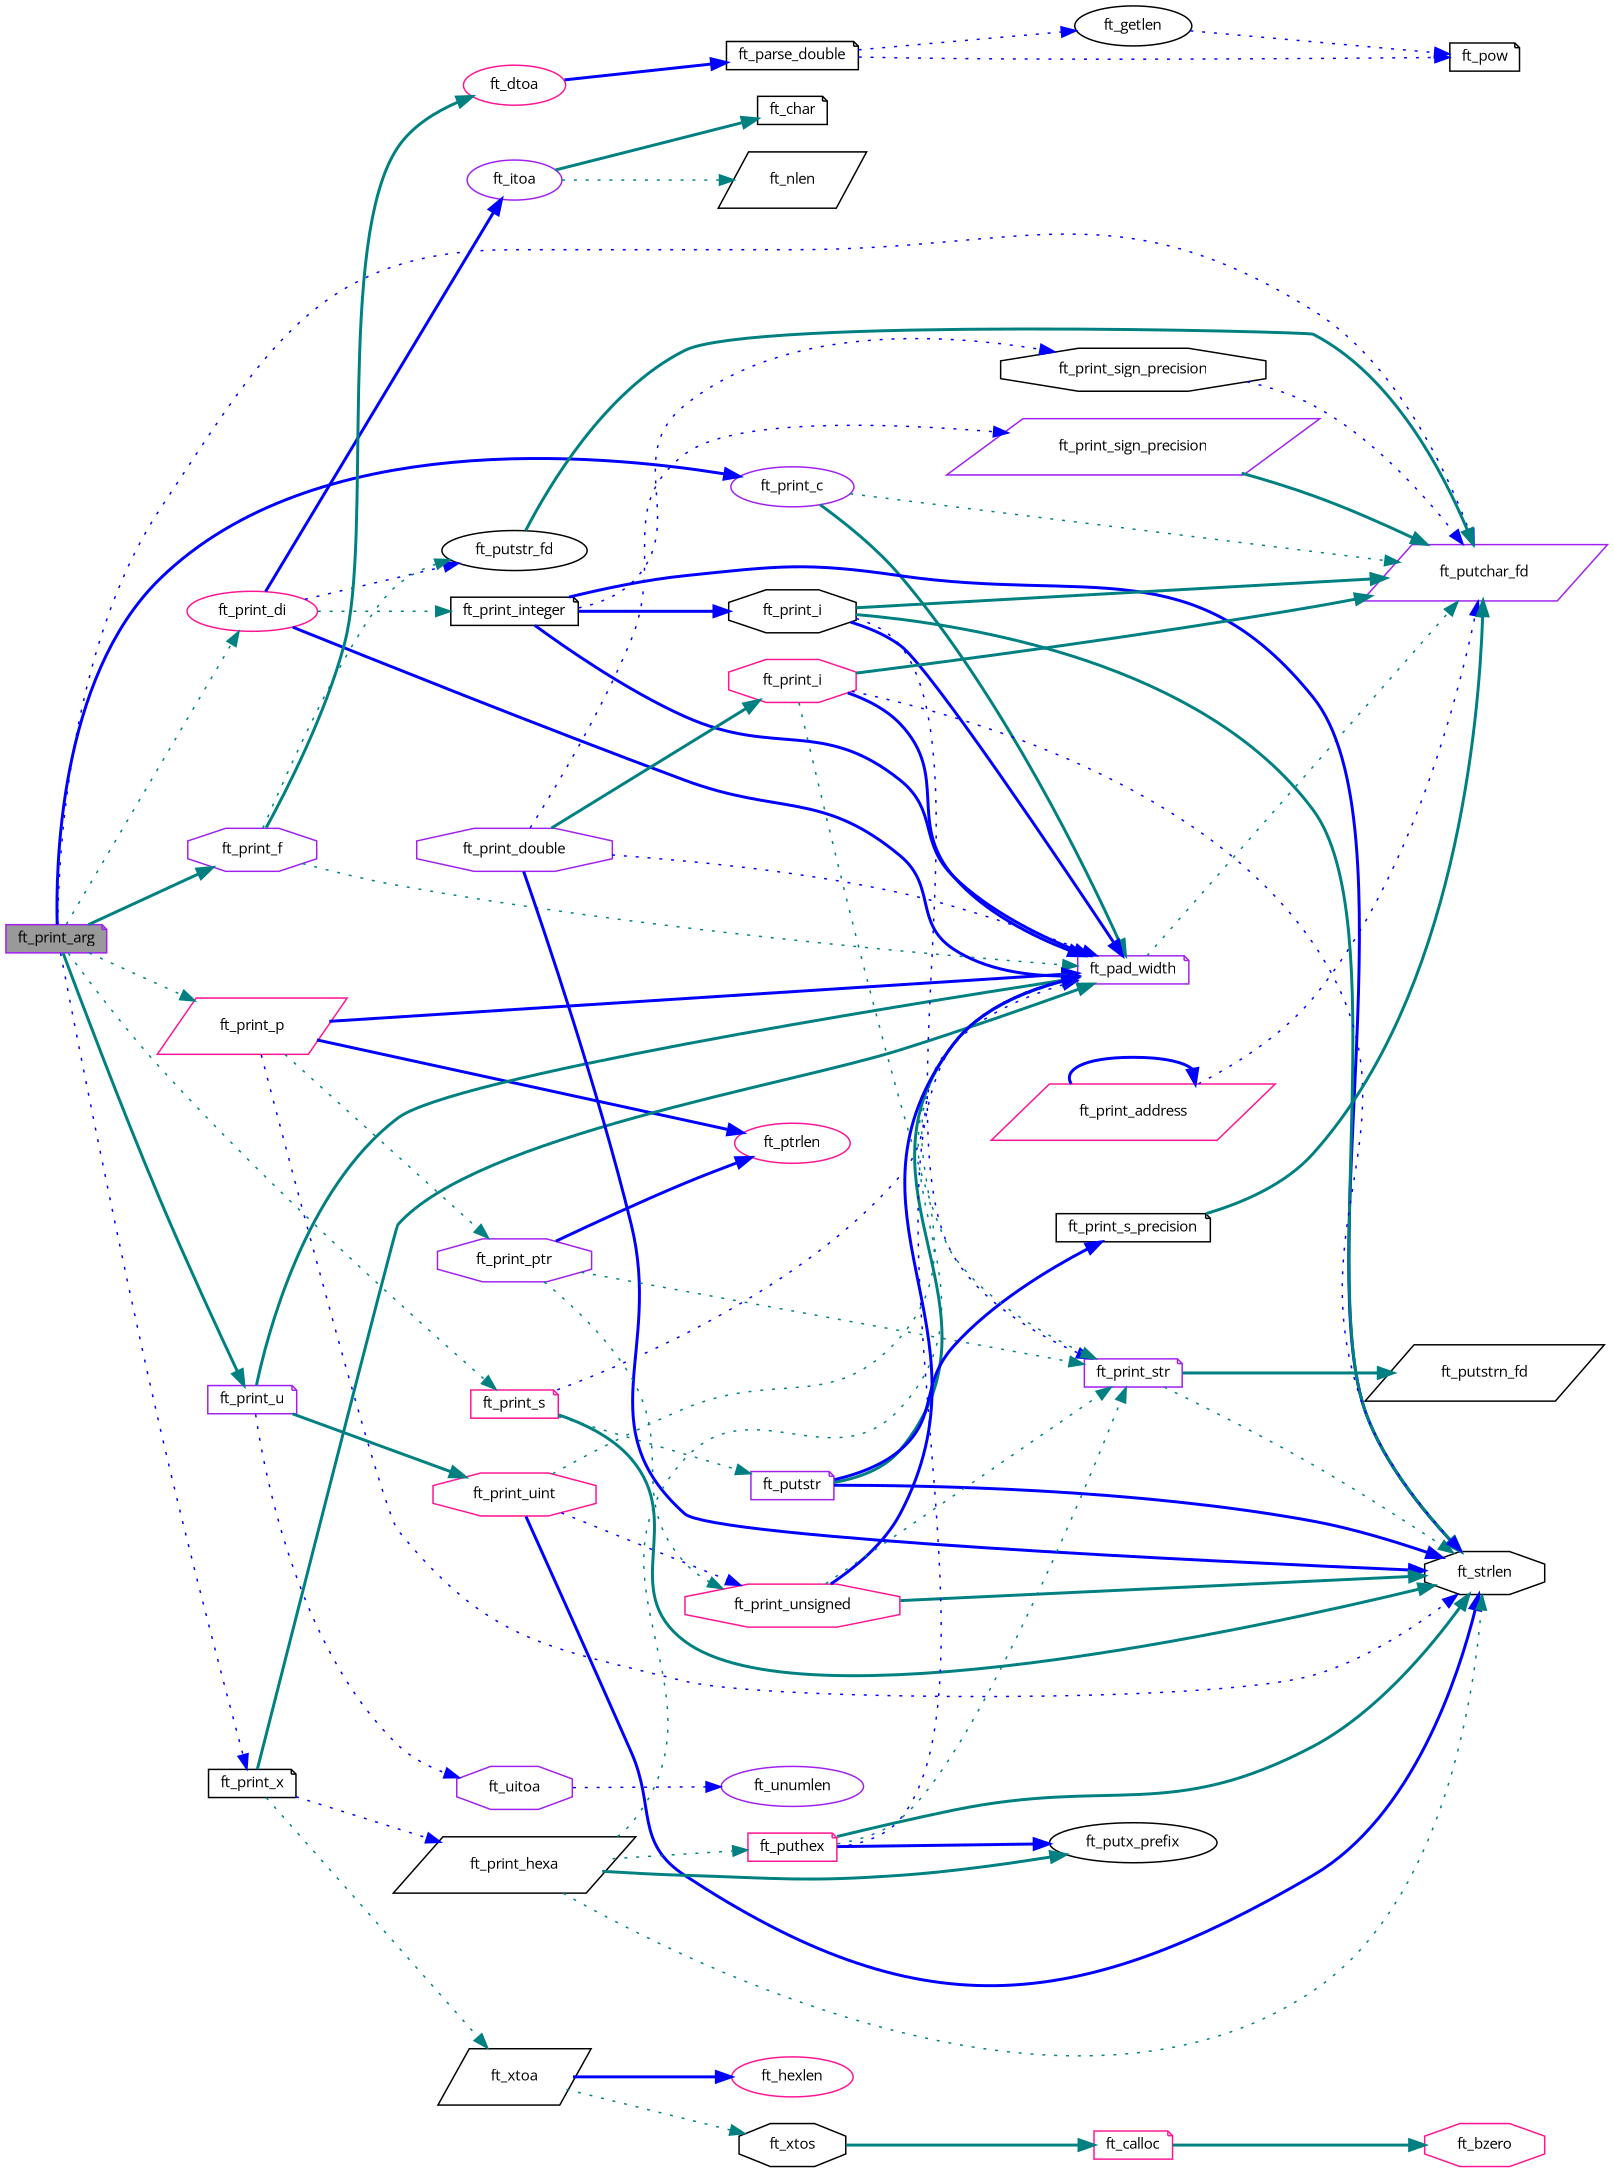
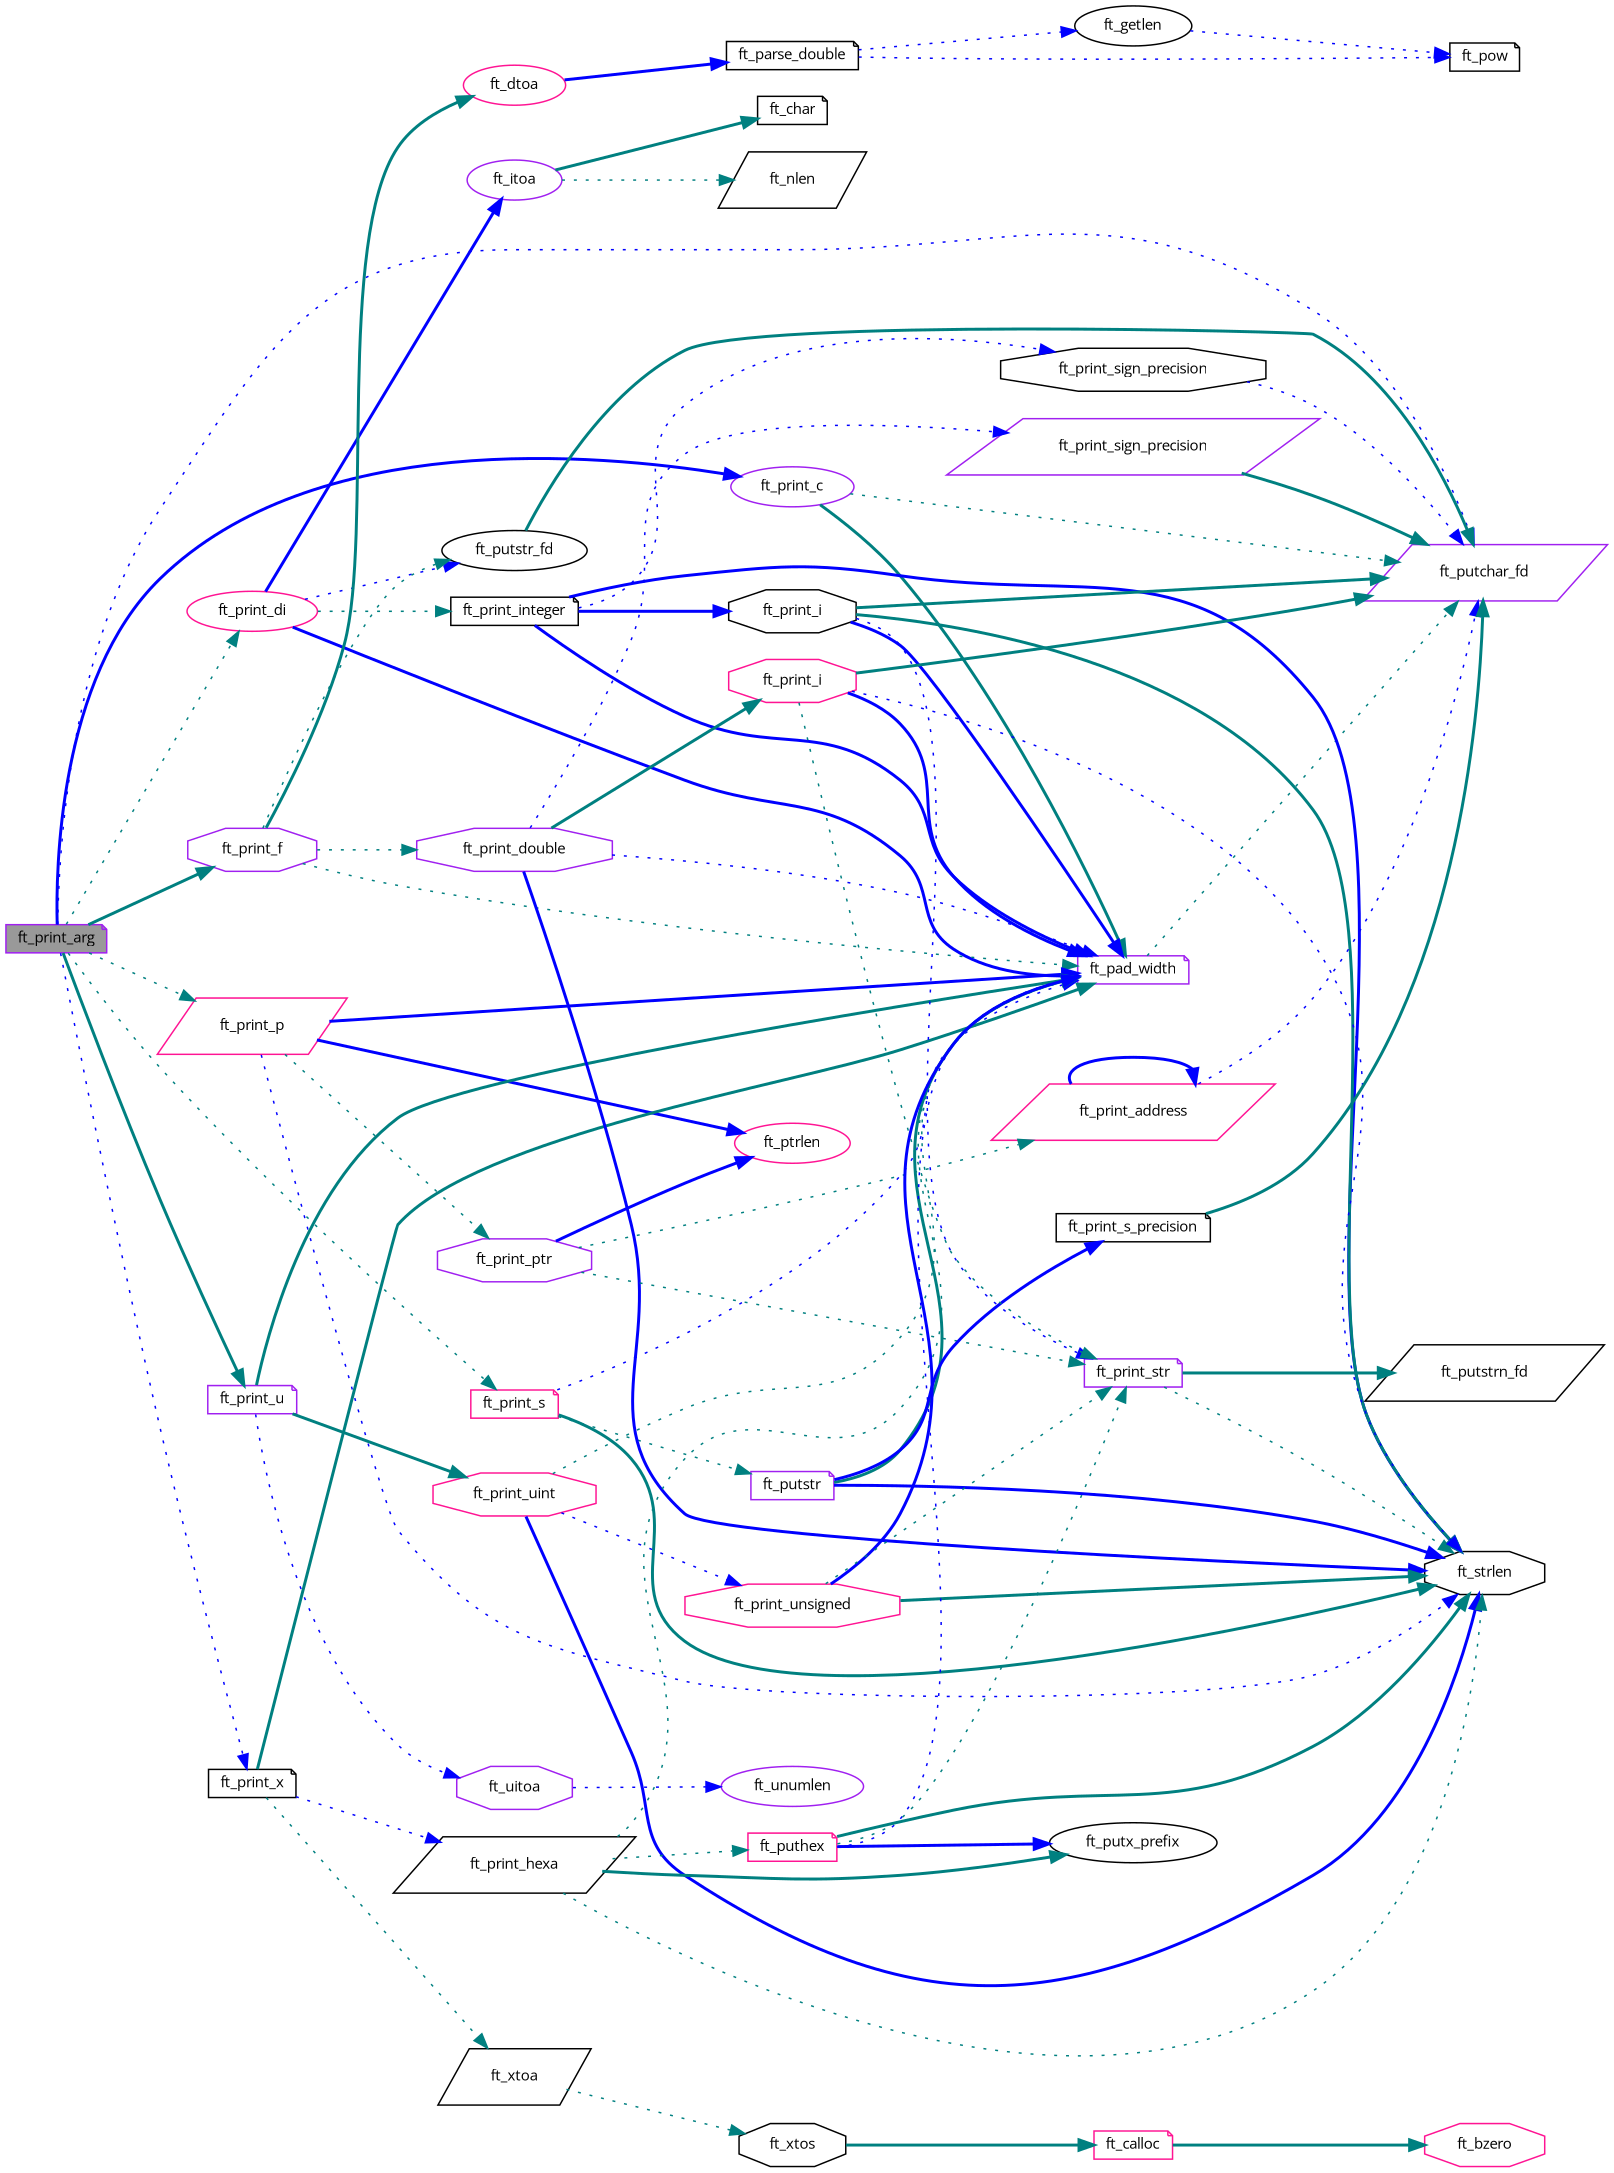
  digraph {
    fontname="Open Sans"
    rankdir=LR
    node [color=black fillcolor=white fontname="Open Sans" fontsize=10 shape=note style=filled]
    edge [color=teal fontname="Open Sans" fontsize=10 labelfontname=Helvetica labelfontsize=10 style=dotted]
    n1 [color=purple fillcolor=grey60 fontcolor=black height=0.2 label=ft_print_arg width=0.4]
    n2 [color=purple height=0.2 label=ft_print_c shape=ellipse width=0.4]
    n3 [color=purple height=0.2 label=ft_putchar_fd shape=parallelogram width=0.4]
    n4 [color=deeppink height=0.2 label=ft_print_di shape=ellipse width=0.4]
    n5 [color=purple height=0.2 label=ft_print_f shape=octagon width=0.4]
    n6 [color=deeppink height=0.2 label=ft_print_p shape=parallelogram width=0.4]
    n7 [color=deeppink height=0.2 label=ft_print_s width=0.4]
    n8 [color=purple height=0.2 label=ft_print_u width=0.4]
    n9 [height=0.2 label=ft_print_x width=0.4]
    n10 [color=purple height=0.2 label=ft_pad_width width=0.4]
    n11 [color=purple height=0.2 label=ft_itoa shape=ellipse width=0.4]
    n12 [height=0.2 label=ft_print_integer width=0.4]
    n13 [height=0.2 label=ft_putstr_fd shape=ellipse width=0.4]
    n14 [color=deeppink height=0.2 label=ft_dtoa shape=ellipse width=0.4]
    n15 [color=purple height=0.2 label=ft_print_double shape=octagon width=0.4]
    n16 [height=0.2 label=ft_strlen shape=octagon width=0.4]
    n17 [color=purple height=0.2 label=ft_print_ptr shape=octagon width=0.4]
    n18 [color=deeppink height=0.2 label=ft_ptrlen shape=ellipse width=0.4]
    n19 [color=purple height=0.2 label=ft_putstr width=0.4]
    n20 [color=deeppink height=0.2 label=ft_print_uint shape=octagon width=0.4]
    n21 [color=purple height=0.2 label=ft_uitoa shape=octagon width=0.4]
    n22 [height=0.2 label=ft_print_hexa shape=parallelogram width=0.4]
    n23 [height=0.2 label=ft_xtoa shape=parallelogram width=0.4]
    n24 [height=0.2 label=ft_char width=0.4]
    n25 [height=0.2 label=ft_nlen shape=parallelogram width=0.4]
    n26 [height=0.2 label=ft_print_i shape=octagon width=0.4]
    n27 [height=0.2 label=ft_print_sign_precision shape=octagon width=0.4]
    n28 [color=purple height=0.2 label=ft_print_str width=0.4]
    n29 [height=0.2 label=ft_putstrn_fd shape=parallelogram width=0.4]
    n30 [height=0.2 label=ft_parse_double width=0.4]
    n31 [color=deeppink height=0.2 label=ft_print_i shape=octagon width=0.4]
    n32 [color=purple height=0.2 label=ft_print_sign_precision shape=parallelogram width=0.4]
    n33 [height=0.2 label=ft_getlen shape=ellipse width=0.4]
    n34 [height=0.2 label=ft_pow width=0.4]
    n35 [color=deeppink height=0.2 label=ft_print_address shape=parallelogram width=0.4]
    n36 [height=0.2 label=ft_print_s_precision width=0.4]
    n37 [color=deeppink height=0.2 label=ft_print_unsigned shape=octagon width=0.4]
    n38 [color=purple height=0.2 label=ft_unumlen shape=ellipse width=0.4]
    n39 [color=deeppink height=0.2 label=ft_puthex width=0.4]
    n40 [height=0.2 label=ft_putx_prefix shape=ellipse width=0.4]
-   n41 [color=deeppink height=0.2 label=ft_hexlen shape=ellipse width=0.4]
    n42 [height=0.2 label=ft_xtos shape=octagon width=0.4]
    n43 [color=deeppink height=0.2 label=ft_calloc width=0.4]
    n44 [color=deeppink height=0.2 label=ft_bzero shape=octagon width=0.4]
    n1 -> n2 [color=blue style=bold]
    n1 -> n3 [color=blue]
    n1 -> n4
    n1 -> n5 [style=bold]
    n1 -> n6
    n1 -> n7
    n1 -> n8 [style=bold]
    n1 -> n9 [color=blue]
    n2 -> n3
    n2 -> n10 [style=bold]
    n4 -> n10 [color=blue style=bold]
    n4 -> n11 [color=blue style=bold]
    n4 -> n12
    n4 -> n13 [color=blue]
    n5 -> n10
    n5 -> n13
    n5 -> n14 [style=bold]
+   n5 -> n15
    n6 -> n10 [color=blue style=bold]
    n6 -> n16 [color=blue]
    n6 -> n17
    n6 -> n18 [color=blue style=bold]
    n7 -> n10 [color=blue]
    n7 -> n16 [style=bold]
    n7 -> n19
    n8 -> n10 [style=bold]
    n8 -> n20 [style=bold]
    n8 -> n21 [color=blue]
    n9 -> n10 [style=bold]
    n9 -> n22 [color=blue]
    n9 -> n23
    n10 -> n3
    n11 -> n24 [style=bold]
    n11 -> n25
    n12 -> n10 [color=blue style=bold]
    n12 -> n16 [color=blue style=bold]
    n12 -> n26 [color=blue style=bold]
    n12 -> n27 [color=blue]
    n13 -> n3 [style=bold]
    n14 -> n30 [color=blue style=bold]
    n15 -> n10 [color=blue]
    n15 -> n16 [color=blue style=bold]
    n15 -> n31 [style=bold]
    n15 -> n32 [color=blue]
    n17 -> n18 [color=blue style=bold]
    n17 -> n28
-   n17 -> n37
+   n17 -> n35
    n19 -> n10 [style=bold]
    n19 -> n16 [color=blue style=bold]
    n19 -> n36 [color=blue style=bold]
    n20 -> n10
    n20 -> n16 [color=blue style=bold]
    n20 -> n37 [color=blue]
    n21 -> n38 [color=blue]
    n22 -> n10
    n22 -> n16
    n22 -> n39
    n22 -> n40 [style=bold]
-   n23 -> n41 [color=blue style=bold]
    n23 -> n42
    n26 -> n3 [style=bold]
    n26 -> n10 [color=blue style=bold]
    n26 -> n16 [style=bold]
    n26 -> n28 [color=blue]
    n27 -> n3 [color=blue]
    n28 -> n16
    n28 -> n29 [style=bold]
    n30 -> n33 [color=blue]
    n30 -> n34 [color=blue]
    n31 -> n3 [style=bold]
    n31 -> n10 [color=blue style=bold]
    n31 -> n16 [color=blue]
    n31 -> n28
    n32 -> n3 [style=bold]
    n33 -> n34 [color=blue]
    n35 -> n3 [color=blue]
    n35 -> n35 [color=blue style=bold]
    n36 -> n3 [style=bold]
    n37 -> n10 [color=blue style=bold]
    n37 -> n16 [style=bold]
    n37 -> n28
    n39 -> n10 [color=blue]
    n39 -> n16 [style=bold]
    n39 -> n28
    n39 -> n40 [color=blue style=bold]
    n42 -> n43 [style=bold]
    n43 -> n44 [style=bold]
  }
